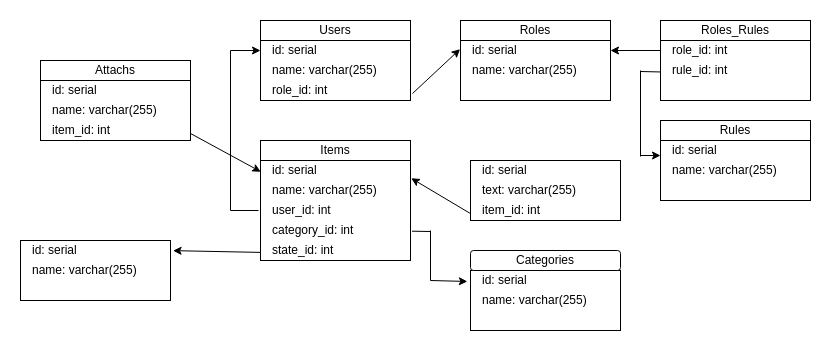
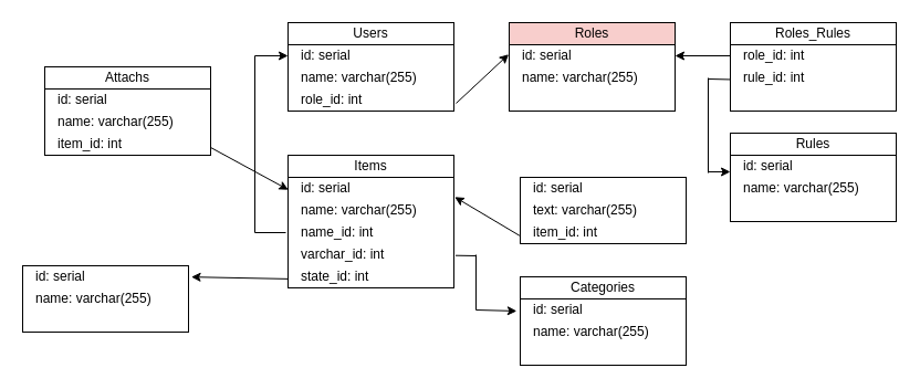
  <mxCell id="0" />
  <mxCell id="1" parent="0" />
  <mxCell id="2" value="" style="group" vertex="1" connectable="0" parent="1"><mxGeometry x="260" y="20" width="150" height="80" as="geometry" /></mxCell>
  <mxCell id="3" value="" style="rounded=0;whiteSpace=wrap;html=1;" vertex="1" parent="2"><mxGeometry y="20" width="150" height="60" as="geometry" /></mxCell>
  <mxCell id="4" value="Users" style="rounded=0;whiteSpace=wrap;html=1;align=center;" vertex="1" parent="2"><mxGeometry width="150" height="20" as="geometry" /></mxCell>
  <mxCell id="5" value="id: serial" style="text;html=1;strokeColor=none;fillColor=none;align=left;verticalAlign=middle;whiteSpace=wrap;rounded=0;" vertex="1" parent="2"><mxGeometry x="10" y="20" width="130" height="20" as="geometry" /></mxCell>
  <mxCell id="6" value="name: varchar(255)" style="text;html=1;strokeColor=none;fillColor=none;align=left;verticalAlign=middle;whiteSpace=wrap;rounded=0;" vertex="1" parent="2"><mxGeometry x="10" y="40" width="130" height="20" as="geometry" /></mxCell>
  <mxCell id="7" value="role_id: int" style="text;html=1;strokeColor=none;fillColor=none;align=left;verticalAlign=middle;whiteSpace=wrap;rounded=0;" vertex="1" parent="2"><mxGeometry x="10" y="60" width="130" height="20" as="geometry" /></mxCell>
  <mxCell id="8" value="" style="group" vertex="1" connectable="0" parent="1"><mxGeometry x="460" y="20" width="150" height="80" as="geometry" /></mxCell>
  <mxCell id="9" value="" style="rounded=0;whiteSpace=wrap;html=1;" vertex="1" parent="8"><mxGeometry y="20" width="150" height="60" as="geometry" /></mxCell>
- <mxCell id="10" value="Roles" style="rounded=0;whiteSpace=wrap;html=1;align=center;" vertex="1" parent="8"><mxGeometry width="150" height="20" as="geometry" /></mxCell>
+ <mxCell id="10" value="Roles" style="rounded=0;whiteSpace=wrap;html=1;align=center;fillColor=#f8cecc;" vertex="1" parent="8"><mxGeometry width="150" height="20" as="geometry" /></mxCell>
  <mxCell id="11" value="id: serial" style="text;html=1;strokeColor=none;fillColor=none;align=left;verticalAlign=middle;whiteSpace=wrap;rounded=0;" vertex="1" parent="8"><mxGeometry x="10" y="20" width="130" height="20" as="geometry" /></mxCell>
  <mxCell id="12" value="name: varchar(255)" style="text;html=1;strokeColor=none;fillColor=none;align=left;verticalAlign=middle;whiteSpace=wrap;rounded=0;" vertex="1" parent="8"><mxGeometry x="10" y="40" width="130" height="20" as="geometry" /></mxCell>
  <mxCell id="13" value="" style="group" vertex="1" connectable="0" parent="1"><mxGeometry x="660" y="120" width="150" height="80" as="geometry" /></mxCell>
  <mxCell id="14" value="" style="rounded=0;whiteSpace=wrap;html=1;" vertex="1" parent="13"><mxGeometry y="20" width="150" height="60" as="geometry" /></mxCell>
  <mxCell id="15" value="Rules" style="rounded=0;whiteSpace=wrap;html=1;align=center;" vertex="1" parent="13"><mxGeometry width="150" height="20" as="geometry" /></mxCell>
  <mxCell id="16" value="id: serial" style="text;html=1;strokeColor=none;fillColor=none;align=left;verticalAlign=middle;whiteSpace=wrap;rounded=0;" vertex="1" parent="13"><mxGeometry x="10" y="20" width="130" height="20" as="geometry" /></mxCell>
  <mxCell id="17" value="name: varchar(255)" style="text;html=1;strokeColor=none;fillColor=none;align=left;verticalAlign=middle;whiteSpace=wrap;rounded=0;" vertex="1" parent="13"><mxGeometry x="10" y="40" width="130" height="20" as="geometry" /></mxCell>
  <mxCell id="18" value="" style="group" vertex="1" connectable="0" parent="1"><mxGeometry x="470" y="140" width="150" height="80" as="geometry" /></mxCell>
  <mxCell id="19" value="" style="rounded=0;whiteSpace=wrap;html=1;" vertex="1" parent="18"><mxGeometry y="20" width="150" height="60" as="geometry" /></mxCell>
  <mxCell id="20" value="id: serial" style="text;html=1;strokeColor=none;fillColor=none;align=left;verticalAlign=middle;whiteSpace=wrap;rounded=0;" vertex="1" parent="18"><mxGeometry x="10" y="20" width="130" height="20" as="geometry" /></mxCell>
  <mxCell id="21" value="text: varchar(255)" style="text;html=1;strokeColor=none;fillColor=none;align=left;verticalAlign=middle;whiteSpace=wrap;rounded=0;" vertex="1" parent="18"><mxGeometry x="10" y="40" width="130" height="20" as="geometry" /></mxCell>
  <mxCell id="22" value="item_id: int" style="text;html=1;strokeColor=none;fillColor=none;align=left;verticalAlign=middle;whiteSpace=wrap;rounded=0;" vertex="1" parent="18"><mxGeometry x="10" y="60" width="130" height="20" as="geometry" /></mxCell>
  <mxCell id="23" value="" style="group" vertex="1" connectable="0" parent="1"><mxGeometry x="40" y="60" width="150" height="80" as="geometry" /></mxCell>
  <mxCell id="24" value="" style="rounded=0;whiteSpace=wrap;html=1;" vertex="1" parent="23"><mxGeometry y="20" width="150" height="60" as="geometry" /></mxCell>
  <mxCell id="25" value="Attachs" style="rounded=0;whiteSpace=wrap;html=1;align=center;" vertex="1" parent="23"><mxGeometry width="150" height="20" as="geometry" /></mxCell>
  <mxCell id="26" value="id: serial" style="text;html=1;strokeColor=none;fillColor=none;align=left;verticalAlign=middle;whiteSpace=wrap;rounded=0;" vertex="1" parent="23"><mxGeometry x="10" y="20" width="130" height="20" as="geometry" /></mxCell>
  <mxCell id="27" value="name: varchar(255)" style="text;html=1;strokeColor=none;fillColor=none;align=left;verticalAlign=middle;whiteSpace=wrap;rounded=0;" vertex="1" parent="23"><mxGeometry x="10" y="40" width="130" height="20" as="geometry" /></mxCell>
  <mxCell id="28" value="item_id: int" style="text;html=1;strokeColor=none;fillColor=none;align=left;verticalAlign=middle;whiteSpace=wrap;rounded=0;" vertex="1" parent="23"><mxGeometry x="10" y="60" width="130" height="20" as="geometry" /></mxCell>
  <mxCell id="29" value="" style="group" vertex="1" connectable="0" parent="1"><mxGeometry x="20" y="220" width="150" height="80" as="geometry" /></mxCell>
  <mxCell id="30" value="" style="rounded=0;whiteSpace=wrap;html=1;" vertex="1" parent="29"><mxGeometry y="20" width="150" height="60" as="geometry" /></mxCell>
  <mxCell id="31" value="id: serial" style="text;html=1;strokeColor=none;fillColor=none;align=left;verticalAlign=middle;whiteSpace=wrap;rounded=0;" vertex="1" parent="29"><mxGeometry x="10" y="20" width="130" height="20" as="geometry" /></mxCell>
  <mxCell id="32" value="name: varchar(255)" style="text;html=1;strokeColor=none;fillColor=none;align=left;verticalAlign=middle;whiteSpace=wrap;rounded=0;" vertex="1" parent="29"><mxGeometry x="10" y="40" width="130" height="20" as="geometry" /></mxCell>
  <mxCell id="33" value="" style="group" vertex="1" connectable="0" parent="1"><mxGeometry x="470" y="250" width="150" height="80" as="geometry" /></mxCell>
  <mxCell id="34" value="" style="rounded=0;whiteSpace=wrap;html=1;" vertex="1" parent="33"><mxGeometry y="20" width="150" height="60" as="geometry" /></mxCell>
- <mxCell id="35" value="Categories" style="whiteSpace=wrap;html=1;align=center;rounded=1;" vertex="1" parent="33"><mxGeometry width="150" height="20" as="geometry" /></mxCell>
+ <mxCell id="35" value="Categories" style="rounded=0;whiteSpace=wrap;html=1;align=center;" vertex="1" parent="33"><mxGeometry width="150" height="20" as="geometry" /></mxCell>
  <mxCell id="36" value="id: serial" style="text;html=1;strokeColor=none;fillColor=none;align=left;verticalAlign=middle;whiteSpace=wrap;rounded=0;" vertex="1" parent="33"><mxGeometry x="10" y="20" width="130" height="20" as="geometry" /></mxCell>
  <mxCell id="37" value="name: varchar(255)" style="text;html=1;strokeColor=none;fillColor=none;align=left;verticalAlign=middle;whiteSpace=wrap;rounded=0;" vertex="1" parent="33"><mxGeometry x="10" y="40" width="130" height="20" as="geometry" /></mxCell>
  <mxCell id="38" value="" style="endArrow=classic;html=1;entryX=-0.003;entryY=0.144;entryDx=0;entryDy=0;entryPerimeter=0;" edge="1" parent="1" target="9"><mxGeometry width="50" height="50" relative="1" as="geometry"><mxPoint x="412" y="93" as="sourcePoint" /><mxPoint x="450" y="60" as="targetPoint" /></mxGeometry></mxCell>
  <mxCell id="39" value="" style="group" vertex="1" connectable="0" parent="1"><mxGeometry x="660" y="20" width="150" height="80" as="geometry" /></mxCell>
  <mxCell id="40" value="" style="rounded=0;whiteSpace=wrap;html=1;" vertex="1" parent="39"><mxGeometry y="20" width="150" height="60" as="geometry" /></mxCell>
  <mxCell id="41" value="Roles_Rules" style="rounded=0;whiteSpace=wrap;html=1;align=center;" vertex="1" parent="39"><mxGeometry width="150" height="20" as="geometry" /></mxCell>
  <mxCell id="42" value="role_id: int" style="text;html=1;strokeColor=none;fillColor=none;align=left;verticalAlign=middle;whiteSpace=wrap;rounded=0;" vertex="1" parent="39"><mxGeometry x="10" y="20" width="130" height="20" as="geometry" /></mxCell>
  <mxCell id="43" value="rule_id: int" style="text;html=1;strokeColor=none;fillColor=none;align=left;verticalAlign=middle;whiteSpace=wrap;rounded=0;" vertex="1" parent="39"><mxGeometry x="10" y="40" width="130" height="20" as="geometry" /></mxCell>
  <mxCell id="44" value="" style="endArrow=classic;html=1;exitX=0;exitY=0.25;exitDx=0;exitDy=0;entryX=1;entryY=0.25;entryDx=0;entryDy=0;" edge="1" parent="1"><mxGeometry width="50" height="50" relative="1" as="geometry"><mxPoint x="660" y="50" as="sourcePoint" /><mxPoint x="610" y="50" as="targetPoint" /></mxGeometry></mxCell>
  <mxCell id="45" value="" style="endArrow=classic;html=1;entryX=0;entryY=0.25;entryDx=0;entryDy=0;" edge="1" parent="1" target="14"><mxGeometry width="50" height="50" relative="1" as="geometry"><mxPoint x="640" y="155" as="sourcePoint" /><mxPoint x="860" y="120" as="targetPoint" /></mxGeometry></mxCell>
  <mxCell id="46" value="" style="endArrow=classic;html=1;entryX=0;entryY=0.167;entryDx=0;entryDy=0;entryPerimeter=0;" edge="1" parent="1" target="3"><mxGeometry width="50" height="50" relative="1" as="geometry"><mxPoint x="230" y="50" as="sourcePoint" /><mxPoint x="250" y="40" as="targetPoint" /></mxGeometry></mxCell>
  <mxCell id="47" value="" style="endArrow=none;html=1;" edge="1" parent="1"><mxGeometry width="50" height="50" relative="1" as="geometry"><mxPoint x="230" y="210" as="sourcePoint" /><mxPoint x="230" y="50" as="targetPoint" /></mxGeometry></mxCell>
  <mxCell id="48" value="" style="endArrow=none;html=1;" edge="1" parent="1"><mxGeometry width="50" height="50" relative="1" as="geometry"><mxPoint x="230" y="210" as="sourcePoint" /><mxPoint x="258" y="210" as="targetPoint" /></mxGeometry></mxCell>
  <mxCell id="49" value="" style="endArrow=classic;html=1;exitX=-0.004;exitY=0.879;exitDx=0;exitDy=0;exitPerimeter=0;entryX=1.005;entryY=0.178;entryDx=0;entryDy=0;entryPerimeter=0;" edge="1" parent="1" source="19" target="51"><mxGeometry width="50" height="50" relative="1" as="geometry"><mxPoint x="430" y="240" as="sourcePoint" /><mxPoint x="480" y="190" as="targetPoint" /></mxGeometry></mxCell>
  <mxCell id="50" value="" style="endArrow=classic;html=1;entryX=-0.025;entryY=0.12;entryDx=0;entryDy=0;entryPerimeter=0;exitX=1;exitY=0.883;exitDx=0;exitDy=0;exitPerimeter=0;" edge="1" parent="1" source="24"><mxGeometry width="50" height="50" relative="1" as="geometry"><mxPoint x="220" y="171" as="sourcePoint" /><mxPoint x="260.25" y="171.2" as="targetPoint" /></mxGeometry></mxCell>
  <mxCell id="51" value="" style="rounded=0;whiteSpace=wrap;html=1;" vertex="1" parent="1"><mxGeometry x="260" y="160" width="150" height="100" as="geometry" /></mxCell>
  <mxCell id="52" value="Items" style="rounded=0;whiteSpace=wrap;html=1;align=center;" vertex="1" parent="1"><mxGeometry x="260" y="140" width="150" height="20" as="geometry" /></mxCell>
  <mxCell id="53" value="id: serial" style="text;html=1;strokeColor=none;fillColor=none;align=left;verticalAlign=middle;whiteSpace=wrap;rounded=0;" vertex="1" parent="1"><mxGeometry x="270" y="160" width="130" height="20" as="geometry" /></mxCell>
  <mxCell id="54" value="name: varchar(255)" style="text;html=1;strokeColor=none;fillColor=none;align=left;verticalAlign=middle;whiteSpace=wrap;rounded=0;" vertex="1" parent="1"><mxGeometry x="270" y="180" width="130" height="20" as="geometry" /></mxCell>
- <mxCell id="55" value="user_id: int" style="text;html=1;strokeColor=none;fillColor=none;align=left;verticalAlign=middle;whiteSpace=wrap;rounded=0;" vertex="1" parent="1"><mxGeometry x="270" y="200" width="130" height="20" as="geometry" /></mxCell>
- <mxCell id="56" value="category_id: int" style="text;html=1;strokeColor=none;fillColor=none;align=left;verticalAlign=middle;whiteSpace=wrap;rounded=0;" vertex="1" parent="1"><mxGeometry x="270" y="220" width="130" height="20" as="geometry" /></mxCell>
+ <mxCell id="55" value="name_id: int" style="text;html=1;strokeColor=none;fillColor=none;align=left;verticalAlign=middle;whiteSpace=wrap;rounded=0;" vertex="1" parent="1"><mxGeometry x="270" y="200" width="130" height="20" as="geometry" /></mxCell>
+ <mxCell id="56" value="varchar_id: int" style="text;html=1;strokeColor=none;fillColor=none;align=left;verticalAlign=middle;whiteSpace=wrap;rounded=0;" vertex="1" parent="1"><mxGeometry x="270" y="220" width="130" height="20" as="geometry" /></mxCell>
  <mxCell id="57" value="" style="endArrow=classic;html=1;entryX=-0.021;entryY=0.183;entryDx=0;entryDy=0;entryPerimeter=0;" edge="1" parent="1" target="34"><mxGeometry width="50" height="50" relative="1" as="geometry"><mxPoint x="430" y="280" as="sourcePoint" /><mxPoint x="430" y="300" as="targetPoint" /></mxGeometry></mxCell>
  <mxCell id="58" value="" style="endArrow=none;html=1;" edge="1" parent="1"><mxGeometry width="50" height="50" relative="1" as="geometry"><mxPoint x="430" y="280" as="sourcePoint" /><mxPoint x="430" y="230" as="targetPoint" /></mxGeometry></mxCell>
  <mxCell id="59" value="" style="endArrow=none;html=1;exitX=1.01;exitY=0.707;exitDx=0;exitDy=0;exitPerimeter=0;" edge="1" parent="1" source="51"><mxGeometry width="50" height="50" relative="1" as="geometry"><mxPoint x="430" y="279" as="sourcePoint" /><mxPoint x="430" y="231" as="targetPoint" /></mxGeometry></mxCell>
  <mxCell id="60" value="state_id: int" style="text;html=1;strokeColor=none;fillColor=none;align=left;verticalAlign=middle;whiteSpace=wrap;rounded=0;" vertex="1" parent="1"><mxGeometry x="270" y="240" width="130" height="20" as="geometry" /></mxCell>
  <mxCell id="61" value="" style="endArrow=classic;html=1;entryX=1.017;entryY=0.169;entryDx=0;entryDy=0;entryPerimeter=0;exitX=0;exitY=0.919;exitDx=0;exitDy=0;exitPerimeter=0;" edge="1" parent="1" source="51" target="30"><mxGeometry width="50" height="50" relative="1" as="geometry"><mxPoint x="230" y="270" as="sourcePoint" /><mxPoint x="240" y="230" as="targetPoint" /></mxGeometry></mxCell>
  <mxCell id="62" value="" style="endArrow=none;html=1;" edge="1" parent="1"><mxGeometry width="50" height="50" relative="1" as="geometry"><mxPoint x="640" y="70" as="sourcePoint" /><mxPoint x="640" y="156" as="targetPoint" /></mxGeometry></mxCell>
  <mxCell id="63" value="" style="endArrow=none;html=1;entryX=0.003;entryY=0.558;entryDx=0;entryDy=0;entryPerimeter=0;" edge="1" parent="1"><mxGeometry width="50" height="50" relative="1" as="geometry"><mxPoint x="640" y="71" as="sourcePoint" /><mxPoint x="660.45" y="71.48" as="targetPoint" /></mxGeometry></mxCell>
